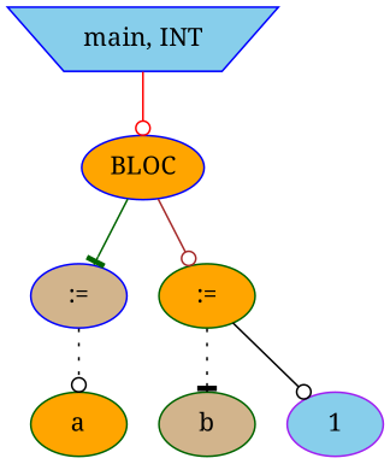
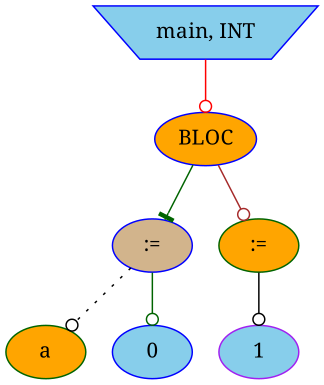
  digraph {
    fontname="Noto Serif"
    node [color=blue fillcolor=skyblue fontname="Noto Serif" style=filled]
    edge [arrowhead=odot color=black fontname="Noto Serif" style=solid]
    n1 [label="main, INT" shape=invtrapezium]
    n2 [fillcolor=orange label=BLOC]
    n3 [fillcolor=tan label=":="]
    n4 [color=darkgreen fillcolor=orange label=":="]
    n5 [color=darkgreen fillcolor=orange label=a]
-   n7 [color=darkgreen fillcolor=tan label=b]
+   n6 [label=0]
    n8 [color=purple label=1]
    n1 -> n2 [color=red]
    n2 -> n3 [arrowhead=tee color=darkgreen]
    n2 -> n4 [color=brown]
    n3 -> n5 [style=dotted]
-   n4 -> n7 [arrowhead=tee style=dotted]
+   n3 -> n6 [color=darkgreen]
    n4 -> n8
  }
